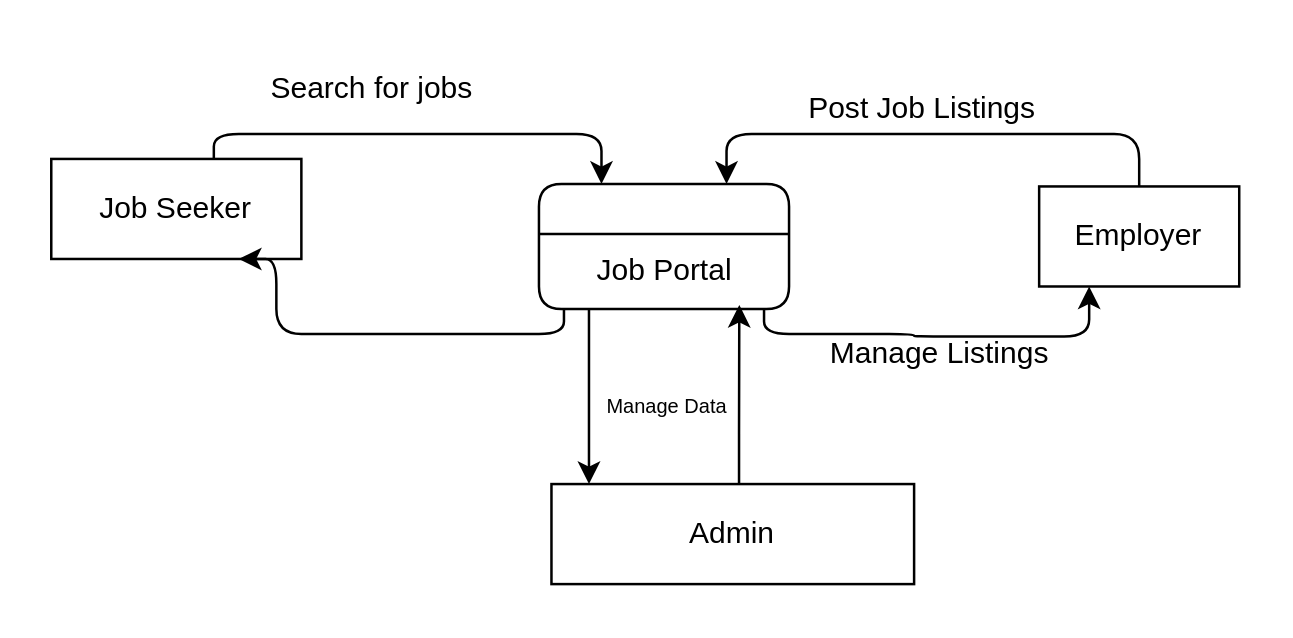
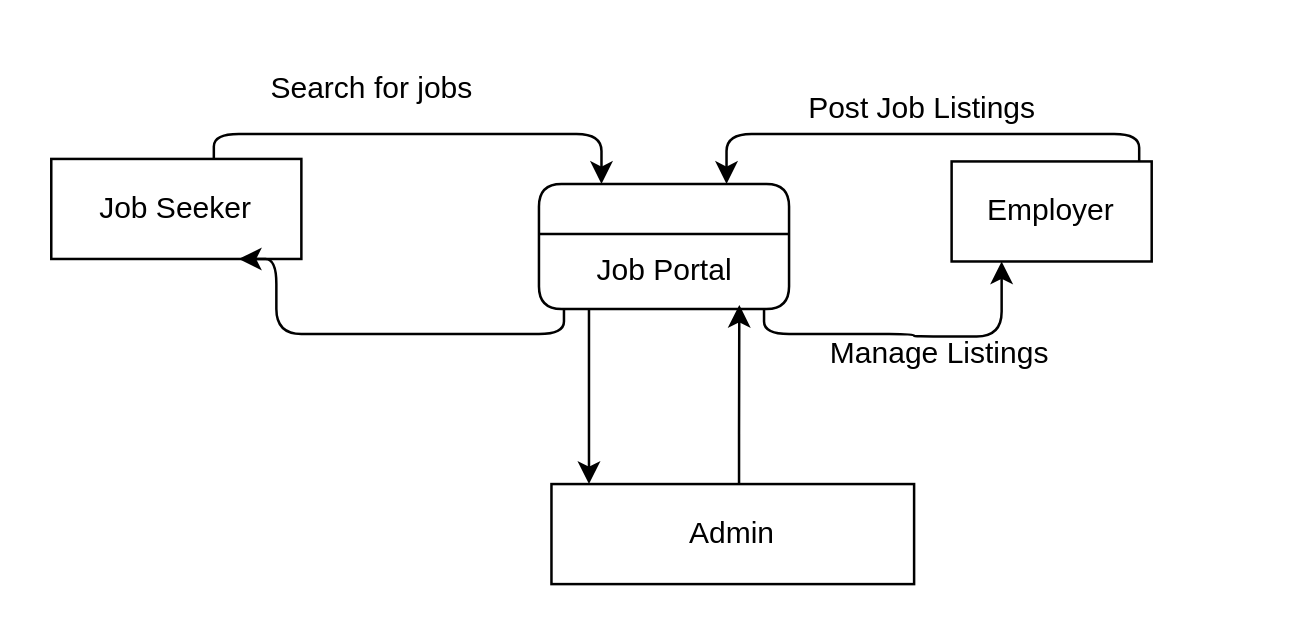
  <mxCell id="0" />
  <mxCell id="1" parent="0" />
  <mxCell id="2" value="Admin" style="rounded=0;whiteSpace=wrap;html=1;" vertex="1" parent="1"><mxGeometry x="220" y="193" width="145" height="40" as="geometry" /></mxCell>
  <mxCell id="3" style="edgeStyle=orthogonalEdgeStyle;rounded=1;orthogonalLoop=1;jettySize=auto;html=1;entryX=0.25;entryY=0;entryDx=0;entryDy=0;curved=0;" edge="1" parent="1" source="4" target="7"><mxGeometry relative="1" as="geometry"><Array as="points"><mxPoint x="85" y="53" /><mxPoint x="240" y="53" /></Array></mxGeometry></mxCell>
  <mxCell id="4" value="Job Seeker" style="rounded=0;whiteSpace=wrap;html=1;" vertex="1" parent="1"><mxGeometry x="20" y="63" width="100" height="40" as="geometry" /></mxCell>
  <mxCell id="5" style="edgeStyle=orthogonalEdgeStyle;rounded=1;orthogonalLoop=1;jettySize=auto;html=1;entryX=0.75;entryY=0;entryDx=0;entryDy=0;curved=0;" edge="1" parent="1" source="6" target="7"><mxGeometry relative="1" as="geometry"><Array as="points"><mxPoint x="455" y="53" /><mxPoint x="290" y="53" /></Array></mxGeometry></mxCell>
- <mxCell id="6" value="Employer" style="rounded=0;whiteSpace=wrap;html=1;" vertex="1" parent="1"><mxGeometry x="415" y="74" width="80" height="40" as="geometry" /></mxCell>
+ <mxCell id="6" value="Employer" style="rounded=0;whiteSpace=wrap;html=1;" vertex="1" parent="1"><mxGeometry x="380" y="64" width="80" height="40" as="geometry" /></mxCell>
  <mxCell id="7" value="" style="swimlane;fontStyle=0;childLayout=stackLayout;horizontal=1;startSize=20;fillColor=#ffffff;horizontalStack=0;resizeParent=1;resizeParentMax=0;resizeLast=0;collapsible=0;marginBottom=0;swimlaneFillColor=#ffffff;rounded=1;" vertex="1" parent="1"><mxGeometry x="215" y="73" width="100" height="50" as="geometry" /></mxCell>
  <mxCell id="8" value="Job Portal" style="text;html=1;align=center;verticalAlign=middle;resizable=0;points=[];autosize=1;strokeColor=none;fillColor=none;" vertex="1" parent="7"><mxGeometry y="20" width="100" height="30" as="geometry" /></mxCell>
  <mxCell id="9" value="Search for jobs" style="text;html=1;align=center;verticalAlign=middle;resizable=0;points=[];autosize=1;strokeColor=none;fillColor=none;" vertex="1" parent="1"><mxGeometry x="98" y="20" width="100" height="30" as="geometry" /></mxCell>
  <mxCell id="10" value="Post Job Listings" style="text;html=1;align=center;verticalAlign=middle;resizable=0;points=[];autosize=1;strokeColor=none;fillColor=none;" vertex="1" parent="1"><mxGeometry x="313" y="28" width="110" height="30" as="geometry" /></mxCell>
  <mxCell id="11" style="edgeStyle=orthogonalEdgeStyle;rounded=0;orthogonalLoop=1;jettySize=auto;html=1;entryX=0.801;entryY=0.945;entryDx=0;entryDy=0;entryPerimeter=0;" edge="1" parent="1" source="2" target="8"><mxGeometry relative="1" as="geometry"><Array as="points"><mxPoint x="295" y="173" /><mxPoint x="295" y="173" /></Array></mxGeometry></mxCell>
- <mxCell id="12" value="Manage Data" style="text;html=1;align=center;verticalAlign=middle;resizable=0;points=[];autosize=1;strokeColor=none;fillColor=none;fontSize=8;" vertex="1" parent="1"><mxGeometry x="231" y="152" width="70" height="20" as="geometry" /></mxCell>
  <mxCell id="13" style="edgeStyle=orthogonalEdgeStyle;rounded=1;orthogonalLoop=1;jettySize=auto;html=1;entryX=0.75;entryY=1;entryDx=0;entryDy=0;curved=0;" edge="1" parent="1" source="8" target="4"><mxGeometry relative="1" as="geometry"><Array as="points"><mxPoint x="225" y="133" /><mxPoint x="110" y="133" /></Array></mxGeometry></mxCell>
  <mxCell id="14" style="edgeStyle=orthogonalEdgeStyle;rounded=0;orthogonalLoop=1;jettySize=auto;html=1;" edge="1" parent="1" source="8" target="2"><mxGeometry relative="1" as="geometry"><Array as="points"><mxPoint x="235" y="153" /><mxPoint x="235" y="153" /></Array></mxGeometry></mxCell>
  <mxCell id="15" style="edgeStyle=orthogonalEdgeStyle;rounded=1;orthogonalLoop=1;jettySize=auto;html=1;entryX=0.25;entryY=1;entryDx=0;entryDy=0;curved=0;" edge="1" parent="1" source="8" target="6"><mxGeometry relative="1" as="geometry"><Array as="points"><mxPoint x="305" y="133" /><mxPoint x="365" y="133" /><mxPoint x="435" y="134" /></Array></mxGeometry></mxCell>
  <mxCell id="16" value="Manage Listings" style="text;html=1;align=center;verticalAlign=middle;resizable=0;points=[];autosize=1;strokeColor=none;fillColor=none;" vertex="1" parent="1"><mxGeometry x="320" y="126" width="110" height="30" as="geometry" /></mxCell>
